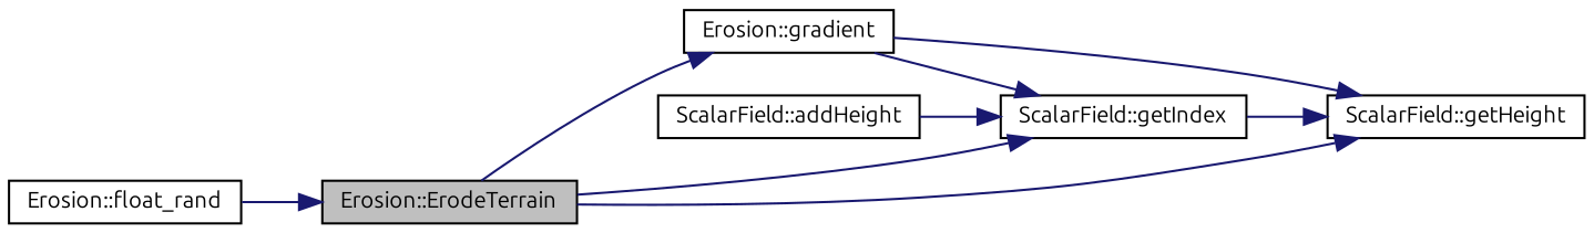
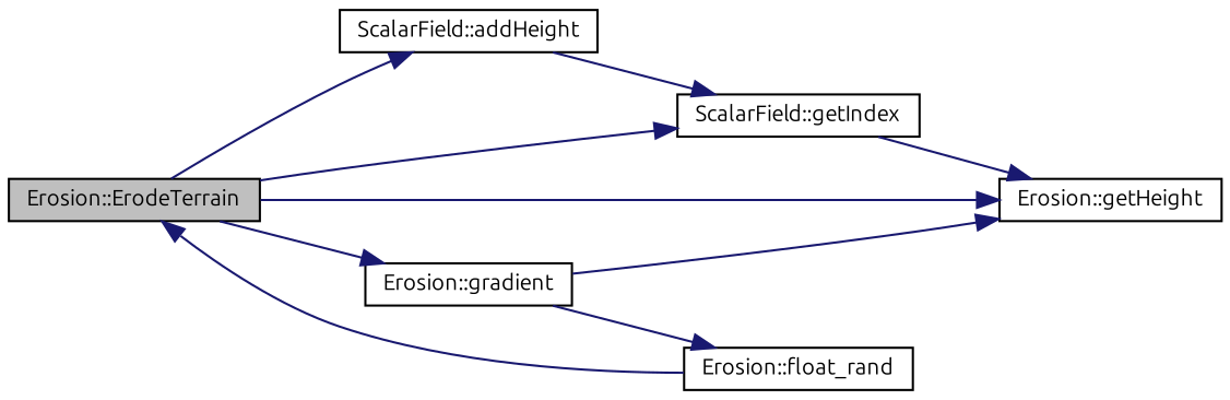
  digraph {
    fontname=Ubuntu
    rankdir=LR
    node [color=black fillcolor=white fontname=Ubuntu fontsize=10 shape=record style=filled]
    edge [color=midnightblue fontname=Ubuntu fontsize=10 labelfontname=Helvetica labelfontsize=10 style=solid]
    n1 [fillcolor=grey75 fontcolor=black height=0.2 label="Erosion::ErodeTerrain" width=0.4]
    n2 [height=0.2 label="ScalarField::addHeight" width=0.4]
    n3 [height=0.2 label="ScalarField::getIndex" width=0.4]
-   n4 [height=0.2 label="ScalarField::getHeight" width=0.4]
+   n4 [height=0.2 label="Erosion::getHeight" width=0.4]
    n5 [height=0.2 label="Erosion::gradient" width=0.4]
    n6 [height=0.2 label="Erosion::float_rand" width=0.4]
+   n1 -> n2
    n1 -> n3
    n1 -> n4
    n1 -> n5
    n2 -> n3
    n3 -> n4
-   n5 -> n3
+   n5 -> n6
    n5 -> n4
    n6 -> n1
  }
